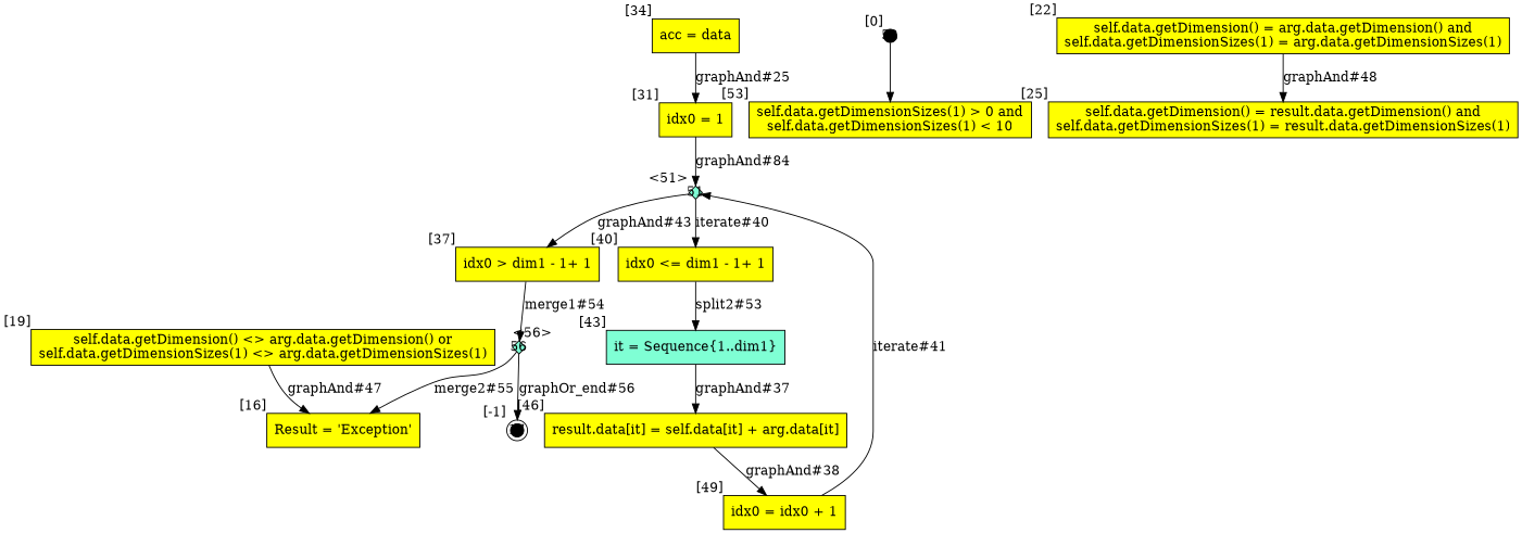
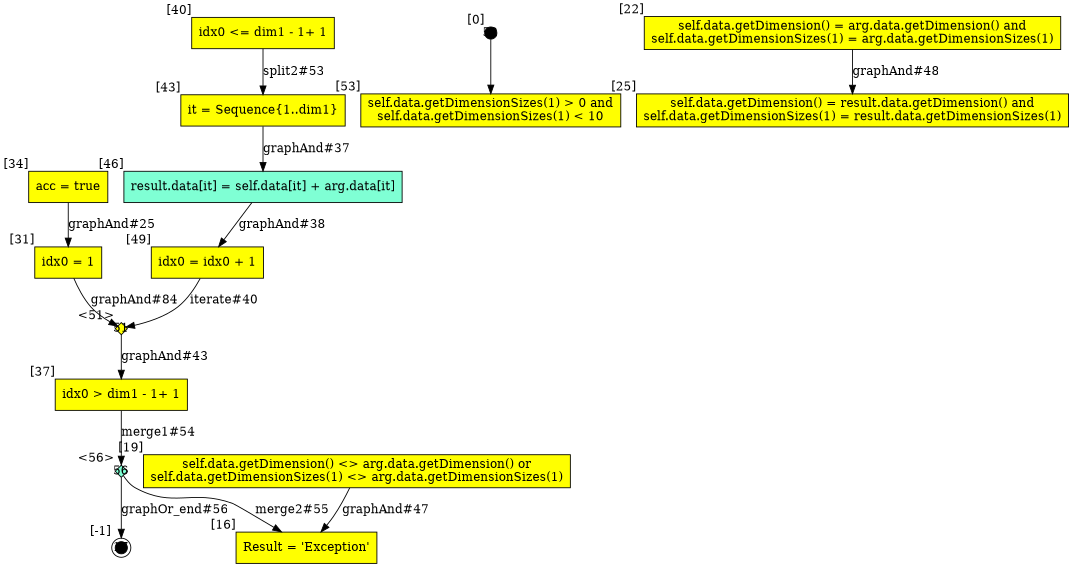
  digraph {
    node [fillcolor=yellow shape=box style=filled]
-   n1 [label="acc = data" xlabel="[34]"]
+   n1 [label="acc = true" xlabel="[34]"]
    n2 [label="idx0 = 1" xlabel="[31]"]
-   51 [fillcolor=aquamarine fixedsize=true height=.2 shape=diamond width=.2 xlabel="<51>"]
+   51 [fixedsize=true height=.2 shape=diamond width=.2 xlabel="<51>"]
    n4 [label="idx0 > dim1 - 1+ 1" xlabel="[37]"]
    56 [fillcolor=aquamarine fixedsize=true height=.2 shape=diamond width=.2 xlabel="<56>"]
    n6 [label="Result = 'Exception'" xlabel="[16]"]
    17 [fillcolor=black fixedsize=true height=.2 shape=doublecircle width=.2 xlabel="[-1]"]
    n8 [label="idx0 <= dim1 - 1+ 1" xlabel="[40]"]
-   n9 [fillcolor=aquamarine label="it = Sequence{1..dim1}" xlabel="[43]"]
-   n10 [label="result.data[it] = self.data[it] + arg.data[it]" xlabel="[46]"]
+   n9 [label="it = Sequence{1..dim1}" xlabel="[43]"]
+   n10 [fillcolor=aquamarine label="result.data[it] = self.data[it] + arg.data[it]" xlabel="[46]"]
    n11 [label="idx0 = idx0 + 1" xlabel="[49]"]
    n12 [label="self.data.getDimension() <> arg.data.getDimension() or\nself.data.getDimensionSizes(1) <> arg.data.getDimensionSizes(1)\n" xlabel="[19]"]
    52 [fillcolor=black fixedsize=true height=.2 shape=circle width=.2 xlabel="[0]"]
    n14 [label="self.data.getDimensionSizes(1) > 0 and\nself.data.getDimensionSizes(1) < 10\n" xlabel="[53]"]
    n15 [label="self.data.getDimension() = arg.data.getDimension() and\nself.data.getDimensionSizes(1) = arg.data.getDimensionSizes(1)\n" xlabel="[22]"]
    n16 [label="self.data.getDimension() = result.data.getDimension() and\nself.data.getDimensionSizes(1) = result.data.getDimensionSizes(1)\n" xlabel="[25]"]
    n1 -> n2 [label="graphAnd#25"]
    n2 -> 51 [label="graphAnd#84"]
    51 -> n4 [label="graphAnd#43"]
-   51 -> n8 [label="iterate#40"]
    n4 -> 56 [label="merge1#54"]
    56 -> n6 [label="merge2#55"]
    56 -> 17 [label="graphOr_end#56"]
    n8 -> n9 [label="split2#53"]
    n9 -> n10 [label="graphAnd#37"]
    n10 -> n11 [label="graphAnd#38"]
-   n11 -> 51 [label="iterate#41"]
+   n11 -> 51 [label="iterate#40"]
    n12 -> n6 [label="graphAnd#47"]
    52 -> n14
    n15 -> n16 [label="graphAnd#48"]
  }
